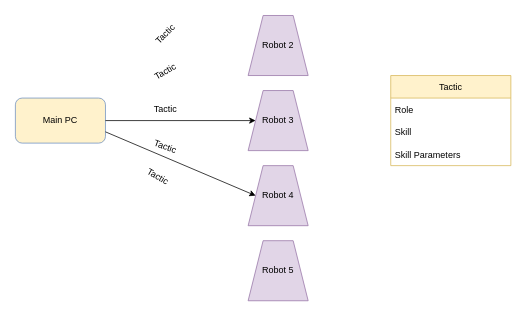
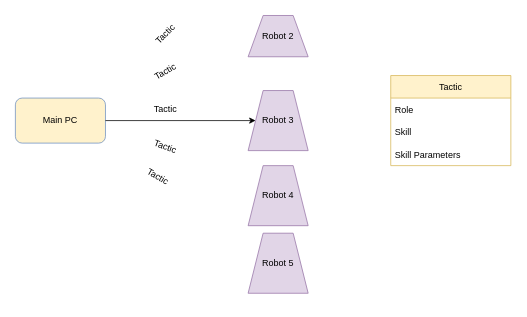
  <mxCell id="0" />
  <mxCell id="1" parent="0" />
  <mxCell id="2" value="Main PC" style="rounded=1;whiteSpace=wrap;html=1;fillColor=#fff2cc;strokeColor=#6c8ebf;direction=east;" vertex="1" parent="1"><mxGeometry x="20" y="130" width="120" height="60" as="geometry" /></mxCell>
  <mxCell id="3" value="Robot 3" style="shape=trapezoid;perimeter=trapezoidPerimeter;whiteSpace=wrap;html=1;fixedSize=1;fillColor=#e1d5e7;strokeColor=#9673a6;" vertex="1" parent="1"><mxGeometry x="330" y="120" width="80" height="80" as="geometry" /></mxCell>
- <mxCell id="4" value="Robot 2" style="shape=trapezoid;perimeter=trapezoidPerimeter;whiteSpace=wrap;html=1;fixedSize=1;fillColor=#e1d5e7;strokeColor=#9673a6;" vertex="1" parent="1"><mxGeometry x="330" y="20" width="80" height="80" as="geometry" /></mxCell>
- <mxCell id="5" value="Robot 5" style="shape=trapezoid;perimeter=trapezoidPerimeter;whiteSpace=wrap;html=1;fixedSize=1;fillColor=#e1d5e7;strokeColor=#9673a6;" vertex="1" parent="1"><mxGeometry x="330" y="320" width="80" height="80" as="geometry" /></mxCell>
+ <mxCell id="4" value="Robot 2" style="shape=trapezoid;perimeter=trapezoidPerimeter;whiteSpace=wrap;html=1;fixedSize=1;fillColor=#e1d5e7;strokeColor=#9673a6;" vertex="1" parent="1"><mxGeometry x="330" y="20" width="80" height="55" as="geometry" /></mxCell>
+ <mxCell id="5" value="Robot 5" style="shape=trapezoid;perimeter=trapezoidPerimeter;whiteSpace=wrap;html=1;fixedSize=1;fillColor=#e1d5e7;strokeColor=#9673a6;" vertex="1" parent="1"><mxGeometry x="330" y="310" width="80" height="80" as="geometry" /></mxCell>
  <mxCell id="6" value="Robot 4" style="shape=trapezoid;perimeter=trapezoidPerimeter;whiteSpace=wrap;html=1;fixedSize=1;fillColor=#e1d5e7;strokeColor=#9673a6;" vertex="1" parent="1"><mxGeometry x="330" y="220" width="80" height="80" as="geometry" /></mxCell>
  <mxCell id="7" value="" style="endArrow=none;html=1;rounded=0;entryX=1;entryY=0.5;entryDx=0;entryDy=0;startArrow=classic;startFill=1;endFill=0;" edge="1" parent="1" target="2"><mxGeometry width="50" height="50" relative="1" as="geometry"><mxPoint x="340" y="160" as="sourcePoint" /><mxPoint x="240" y="180" as="targetPoint" /></mxGeometry></mxCell>
- <mxCell id="8" value="" style="endArrow=none;html=1;rounded=0;exitX=0;exitY=0.5;exitDx=0;exitDy=0;entryX=1;entryY=0.75;entryDx=0;entryDy=0;startArrow=classic;startFill=1;endFill=0;" edge="1" parent="1" source="6" target="2"><mxGeometry width="50" height="50" relative="1" as="geometry"><mxPoint x="350" y="95" as="sourcePoint" /><mxPoint x="540" y="180" as="targetPoint" /></mxGeometry></mxCell>
  <mxCell id="9" value="Tactic" style="swimlane;fontStyle=0;childLayout=stackLayout;horizontal=1;startSize=30;horizontalStack=0;resizeParent=1;resizeParentMax=0;resizeLast=0;collapsible=1;marginBottom=0;labelBackgroundColor=none;fillColor=#fff2cc;strokeColor=#d6b656;" vertex="1" parent="1"><mxGeometry x="520" y="100" width="160" height="120" as="geometry"><mxRectangle x="560" y="240" width="70" height="30" as="alternateBounds" /></mxGeometry></mxCell>
  <mxCell id="10" value="Role" style="text;strokeColor=none;fillColor=none;align=left;verticalAlign=middle;spacingLeft=4;spacingRight=4;overflow=hidden;points=[[0,0.5],[1,0.5]];portConstraint=eastwest;rotatable=0;labelBackgroundColor=none;" vertex="1" parent="9"><mxGeometry y="30" width="160" height="30" as="geometry" /></mxCell>
  <mxCell id="11" value="Skill" style="text;strokeColor=none;fillColor=none;align=left;verticalAlign=middle;spacingLeft=4;spacingRight=4;overflow=hidden;points=[[0,0.5],[1,0.5]];portConstraint=eastwest;rotatable=0;labelBackgroundColor=none;" vertex="1" parent="9"><mxGeometry y="60" width="160" height="30" as="geometry" /></mxCell>
  <mxCell id="12" value="Skill Parameters" style="text;strokeColor=none;fillColor=none;align=left;verticalAlign=middle;spacingLeft=4;spacingRight=4;overflow=hidden;points=[[0,0.5],[1,0.5]];portConstraint=eastwest;rotatable=0;labelBackgroundColor=none;" vertex="1" parent="9"><mxGeometry y="90" width="160" height="30" as="geometry" /></mxCell>
  <mxCell id="13" value="Tactic" style="text;html=1;strokeColor=none;fillColor=none;align=center;verticalAlign=middle;whiteSpace=wrap;rounded=0;labelBackgroundColor=none;rotation=-45;" vertex="1" parent="1"><mxGeometry x="190" y="30" width="60" height="30" as="geometry" /></mxCell>
  <mxCell id="14" value="Tactic" style="text;html=1;strokeColor=none;fillColor=none;align=center;verticalAlign=middle;whiteSpace=wrap;rounded=0;labelBackgroundColor=none;rotation=-30;" vertex="1" parent="1"><mxGeometry x="190" y="80" width="60" height="30" as="geometry" /></mxCell>
  <mxCell id="15" value="Tactic" style="text;html=1;strokeColor=none;fillColor=none;align=center;verticalAlign=middle;whiteSpace=wrap;rounded=0;labelBackgroundColor=none;rotation=0;" vertex="1" parent="1"><mxGeometry x="190" y="130" width="60" height="30" as="geometry" /></mxCell>
  <mxCell id="16" value="Tactic" style="text;html=1;strokeColor=none;fillColor=none;align=center;verticalAlign=middle;whiteSpace=wrap;rounded=0;labelBackgroundColor=none;rotation=20;" vertex="1" parent="1"><mxGeometry x="190" y="180" width="60" height="30" as="geometry" /></mxCell>
  <mxCell id="17" value="Tactic" style="text;html=1;strokeColor=none;fillColor=none;align=center;verticalAlign=middle;whiteSpace=wrap;rounded=0;labelBackgroundColor=none;rotation=30;" vertex="1" parent="1"><mxGeometry x="180" y="220" width="60" height="30" as="geometry" /></mxCell>
